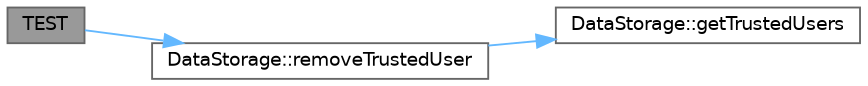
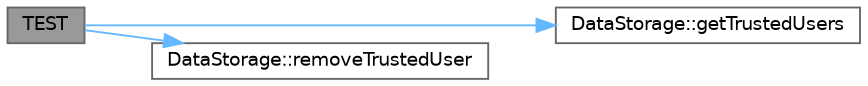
  digraph {
    fontname="DejaVu Sans"
    rankdir=LR
    node [color=grey40 fillcolor=white fontname="DejaVu Sans" fontsize=10 shape=box style=filled]
    edge [color=steelblue1 fontname="DejaVu Sans" fontsize=10 labelfontname=Helvetica labelfontsize=10 style=solid]
    n1 [color=gray40 fillcolor=grey60 fontcolor=black height=0.2 label=TEST width=0.4]
    n2 [height=0.2 label="DataStorage::getTrustedUsers" width=0.4]
    n3 [height=0.2 label="DataStorage::removeTrustedUser" width=0.4]
-   n3 -> n2
+   n1 -> n2
    n1 -> n3
  }
